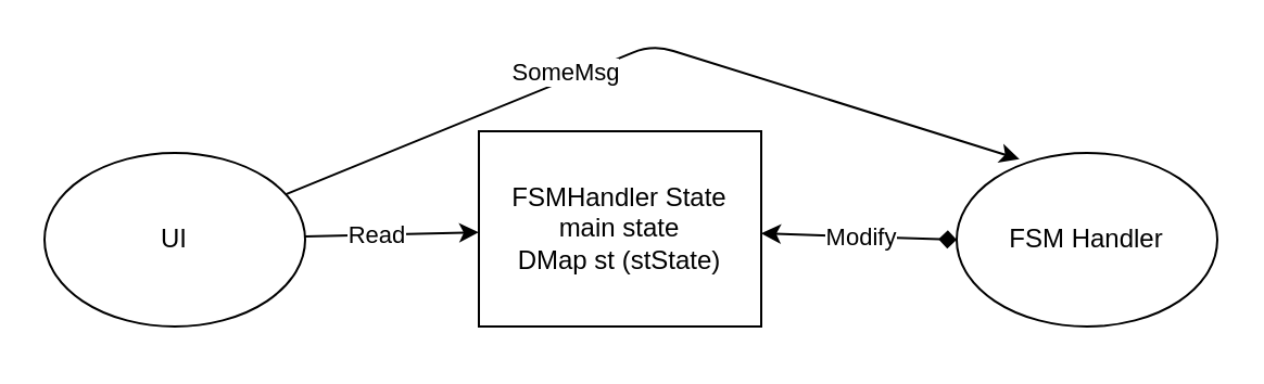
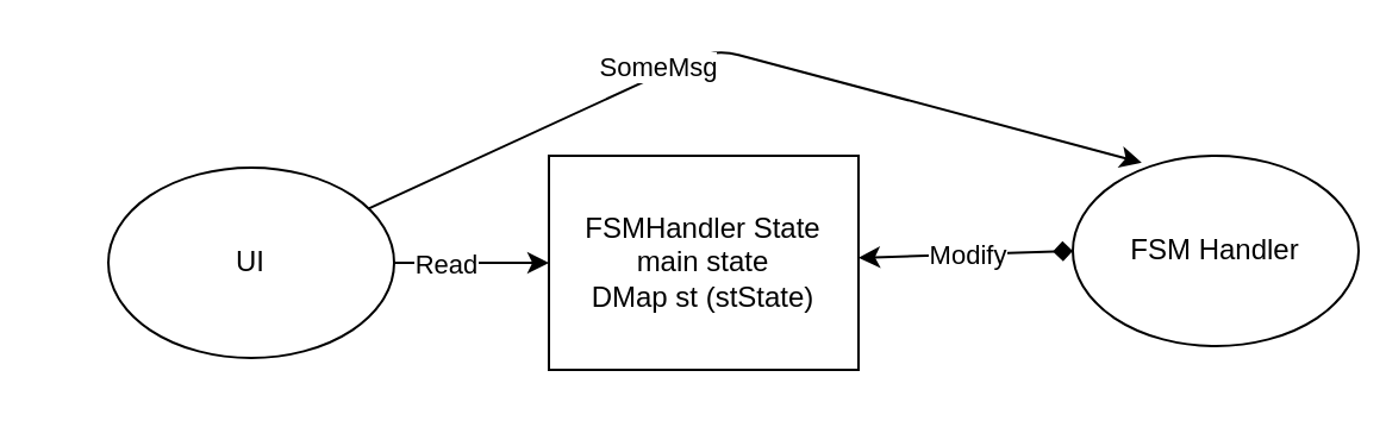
  <mxCell id="0" />
  <mxCell id="1" parent="0" />
  <mxCell id="2" style="edgeStyle=none;html=1;endArrow=none;endFill=0;startArrow=classic;startFill=1;" edge="1" parent="1" source="6" target="9"><mxGeometry relative="1" as="geometry" /></mxCell>
  <mxCell id="3" value="Read" style="edgeLabel;html=1;align=center;verticalAlign=middle;resizable=0;points=[];" vertex="1" connectable="0" parent="2"><mxGeometry x="-0.49" y="-2" relative="1" as="geometry"><mxPoint x="-27" y="2" as="offset" /></mxGeometry></mxCell>
  <mxCell id="4" style="edgeStyle=none;html=1;entryX=0;entryY=0.5;entryDx=0;entryDy=0;startArrow=classic;startFill=1;endArrow=diamond;" edge="1" parent="1" source="6" target="10"><mxGeometry relative="1" as="geometry" /></mxCell>
  <mxCell id="5" value="Modify" style="edgeLabel;html=1;align=center;verticalAlign=middle;resizable=0;points=[];" vertex="1" connectable="0" parent="4"><mxGeometry x="0.276" relative="1" as="geometry"><mxPoint x="-11" as="offset" /></mxGeometry></mxCell>
- <mxCell id="6" value="FSMHandler State&lt;br&gt;main state&lt;br&gt;DMap st (stState)" style="rounded=0;whiteSpace=wrap;html=1;" vertex="1" parent="1"><mxGeometry x="220" y="60" width="130" height="90" as="geometry" /></mxCell>
+ <mxCell id="6" value="FSMHandler State&lt;br&gt;main state&lt;br&gt;DMap st (stState)" style="rounded=0;whiteSpace=wrap;html=1;" vertex="1" parent="1"><mxGeometry x="230" y="65" width="130" height="90" as="geometry" /></mxCell>
  <mxCell id="7" style="edgeStyle=none;html=1;entryX=0.241;entryY=0.036;entryDx=0;entryDy=0;entryPerimeter=0;" edge="1" parent="1" source="9" target="10"><mxGeometry relative="1" as="geometry"><Array as="points"><mxPoint x="300" y="20" /></Array></mxGeometry></mxCell>
  <mxCell id="8" value="SomeMsg" style="edgeLabel;html=1;align=center;verticalAlign=middle;resizable=0;points=[];" vertex="1" connectable="0" parent="7"><mxGeometry x="-0.187" y="1" relative="1" as="geometry"><mxPoint x="-6" as="offset" /></mxGeometry></mxCell>
- <mxCell id="9" value="UI" style="ellipse;whiteSpace=wrap;html=1;" vertex="1" parent="1"><mxGeometry x="20" y="70" width="120" height="80" as="geometry" /></mxCell>
- <mxCell id="10" value="FSM Handler" style="ellipse;whiteSpace=wrap;html=1;" vertex="1" parent="1"><mxGeometry x="440" y="70" width="120" height="80" as="geometry" /></mxCell>
+ <mxCell id="9" value="UI" style="ellipse;whiteSpace=wrap;html=1;" vertex="1" parent="1"><mxGeometry x="45" y="70" width="120" height="80" as="geometry" /></mxCell>
+ <mxCell id="10" value="FSM Handler" style="ellipse;whiteSpace=wrap;html=1;" vertex="1" parent="1"><mxGeometry x="450" y="65" width="120" height="80" as="geometry" /></mxCell>
